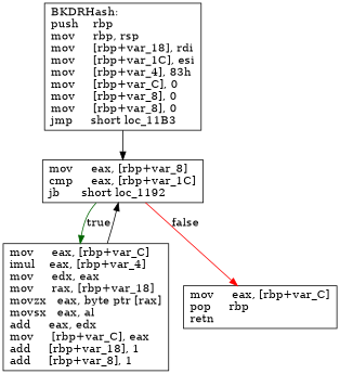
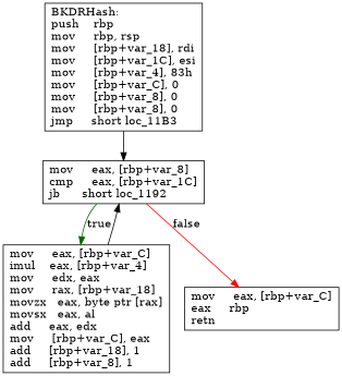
  digraph {
    node [shape=box]
    n1 [label="BKDRHash:\lpush    rbp\lmov     rbp, rsp\lmov     [rbp+var_18], rdi\lmov     [rbp+var_1C], esi\lmov     [rbp+var_4], 83h\lmov     [rbp+var_C], 0\lmov     [rbp+var_8], 0\lmov     [rbp+var_8], 0\ljmp     short loc_11B3\l"]
    n2 [label="mov     eax, [rbp+var_8]\lcmp     eax, [rbp+var_1C]\ljb      short loc_1192\l"]
    n3 [label="mov     eax, [rbp+var_C]\limul    eax, [rbp+var_4]\lmov     edx, eax\lmov     rax, [rbp+var_18]\lmovzx   eax, byte ptr [rax]\lmovsx   eax, al\ladd     eax, edx\lmov     [rbp+var_C], eax\ladd     [rbp+var_18], 1\ladd     [rbp+var_8], 1\l"]
-   n4 [label="mov     eax, [rbp+var_C]\lpop     rbp\lretn\l"]
+   n4 [label="mov     eax, [rbp+var_C]\leax     rbp\lretn\l"]
    n1 -> n2
    n2 -> n3 [color=darkgreen label=true]
    n2 -> n4 [color=red label=false]
    n3 -> n2
  }
